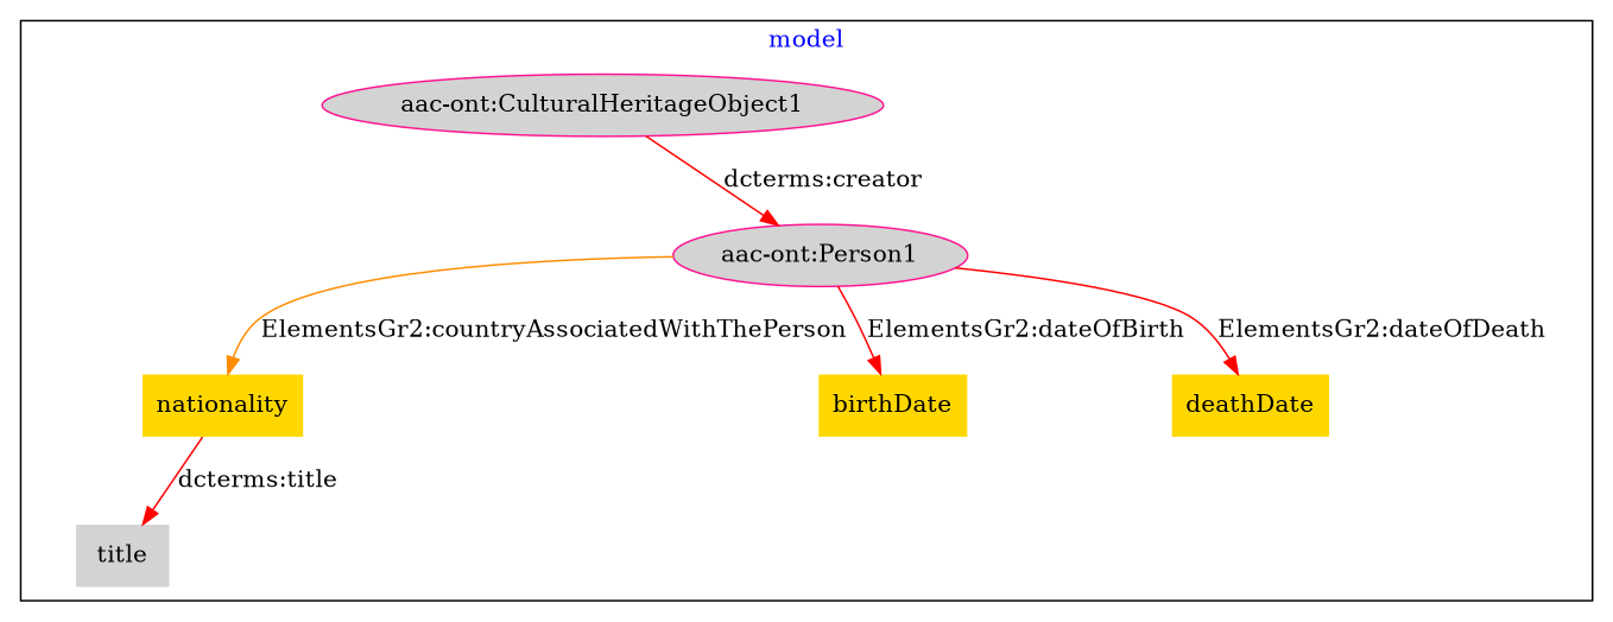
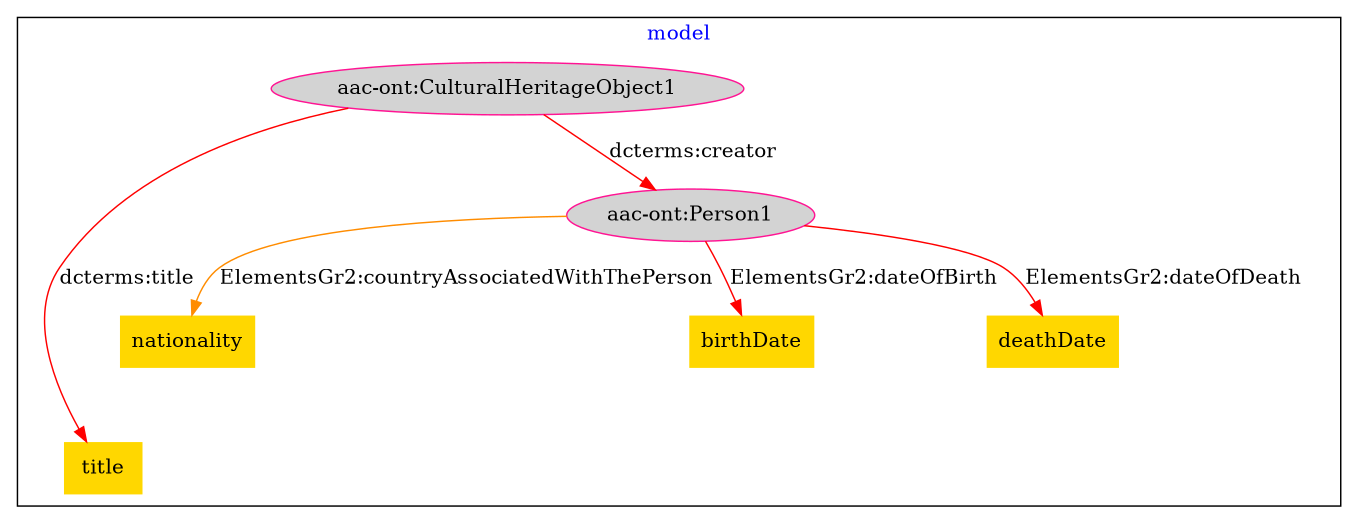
  digraph {
    fontcolor=blue
    remincross=true
    node [color=deeppink fillcolor=gold style=filled shape=plaintext]
    edge [color=red fontcolor=black]
    n1 [fillcolor=lightgray label="aac-ont:CulturalHeritageObject1" shape=""]
-   n2 [fillcolor=lightgray label=title]
+   n2 [label=title]
    n3 [fillcolor=lightgray label="aac-ont:Person1" shape=""]
    n4 [color=purple label=nationality]
    n5 [label=birthDate]
    n6 [label=deathDate]
    subgraph cluster_1 {
      label=model
      n1
      n2
      n3
      n4
      n5
      n6
    }
-   n4 -> n2 [label="dcterms:title"]
+   n1 -> n2 [label="dcterms:title"]
    n1 -> n3 [label="dcterms:creator"]
    n3 -> n4 [color=darkorange label="ElementsGr2:countryAssociatedWithThePerson"]
    n3 -> n5 [label="ElementsGr2:dateOfBirth"]
    n3 -> n6 [label="ElementsGr2:dateOfDeath"]
  }
